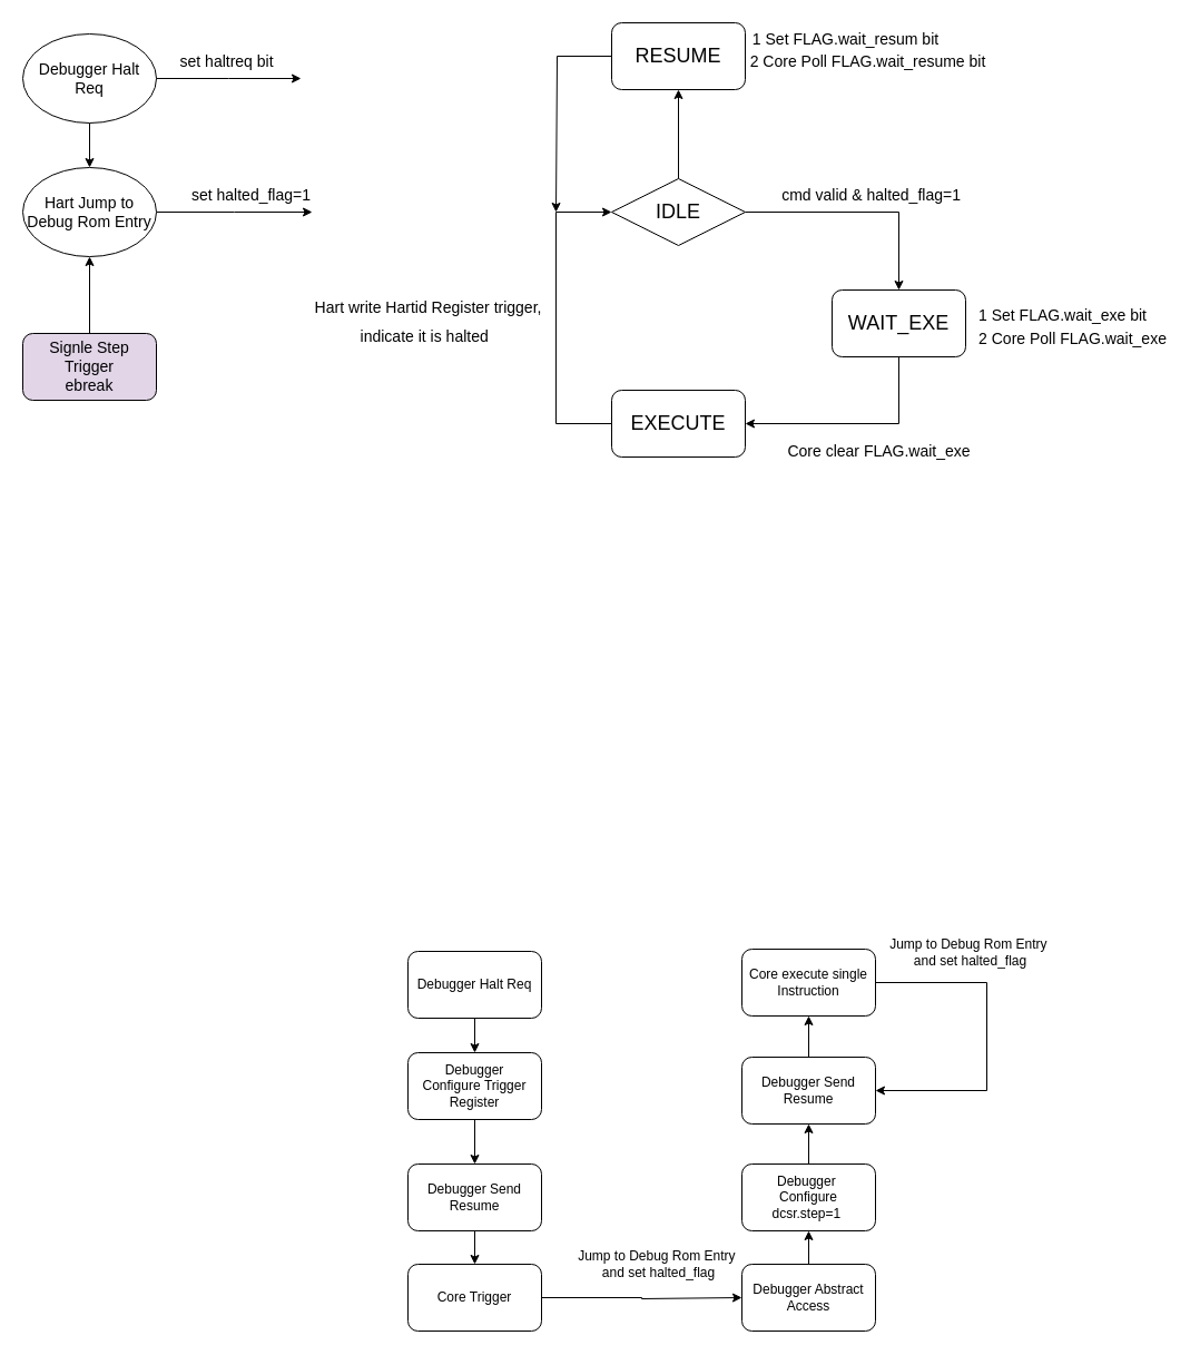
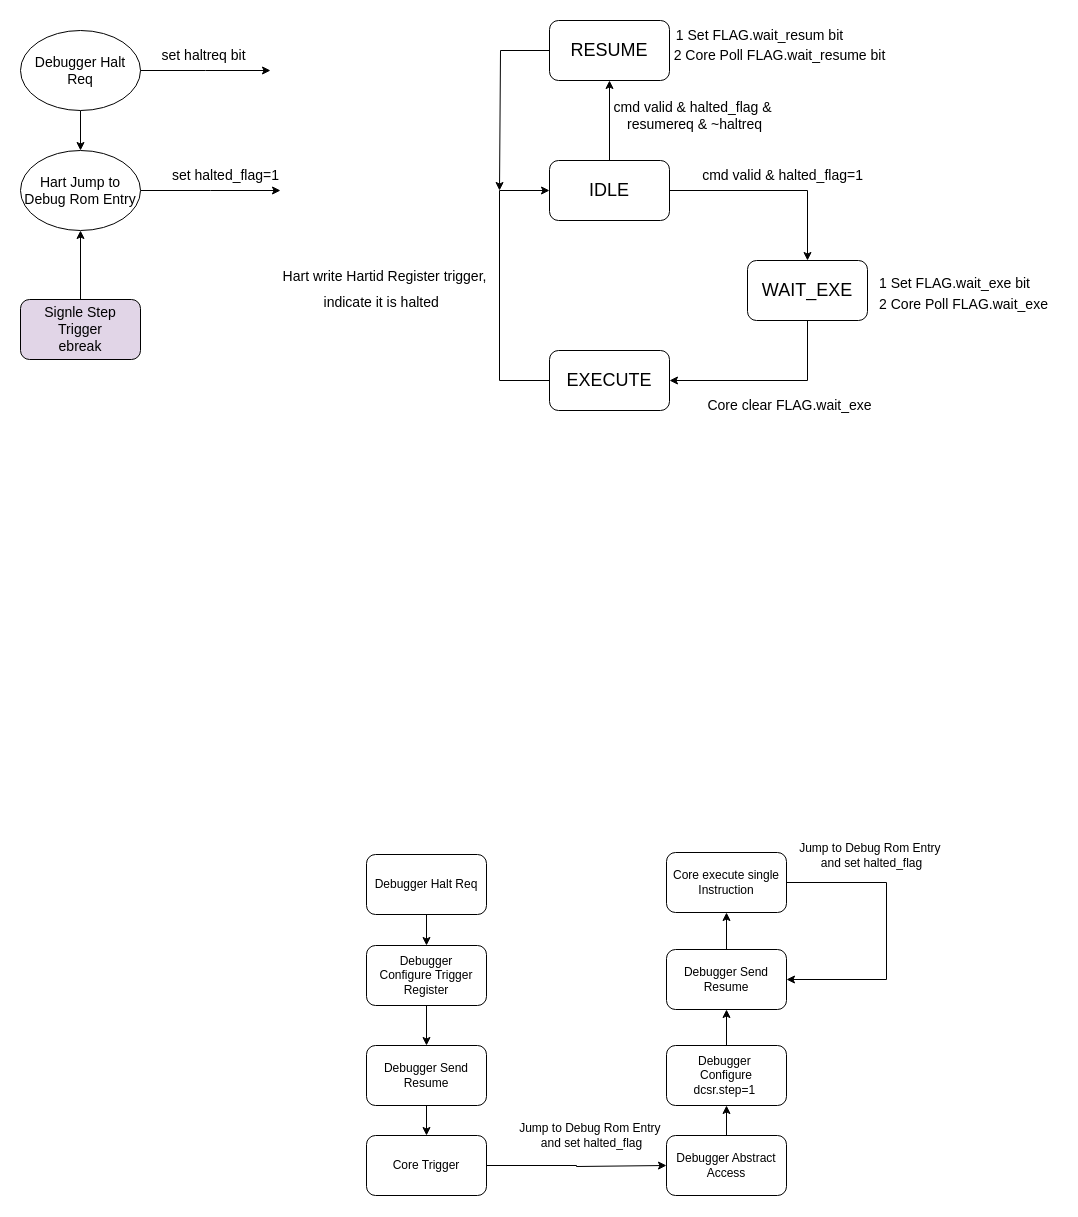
  <mxCell id="0" />
  <mxCell id="1" parent="0" />
  <mxCell id="2" style="edgeStyle=orthogonalEdgeStyle;rounded=0;orthogonalLoop=1;jettySize=auto;html=1;exitX=1;exitY=0.5;exitDx=0;exitDy=0;entryX=0.5;entryY=0;entryDx=0;entryDy=0;" edge="1" parent="1" source="4" target="6"><mxGeometry relative="1" as="geometry" /></mxCell>
  <mxCell id="3" style="edgeStyle=orthogonalEdgeStyle;rounded=0;orthogonalLoop=1;jettySize=auto;html=1;exitX=0.5;exitY=0;exitDx=0;exitDy=0;entryX=0.5;entryY=1;entryDx=0;entryDy=0;" edge="1" parent="1" source="4" target="14"><mxGeometry relative="1" as="geometry" /></mxCell>
- <mxCell id="4" value="&lt;font style=&quot;font-size: 18px;&quot;&gt;IDLE&lt;/font&gt;" style="rhombus;whiteSpace=wrap;html=1;" vertex="1" parent="1"><mxGeometry x="549" y="160" width="120" height="60" as="geometry" /></mxCell>
+ <mxCell id="4" value="&lt;font style=&quot;font-size: 18px;&quot;&gt;IDLE&lt;/font&gt;" style="rounded=1;whiteSpace=wrap;html=1;" vertex="1" parent="1"><mxGeometry x="549" y="160" width="120" height="60" as="geometry" /></mxCell>
  <mxCell id="5" style="edgeStyle=orthogonalEdgeStyle;rounded=0;orthogonalLoop=1;jettySize=auto;html=1;entryX=1;entryY=0.5;entryDx=0;entryDy=0;" edge="1" parent="1" source="6" target="9"><mxGeometry relative="1" as="geometry"><Array as="points"><mxPoint x="807" y="380" /></Array></mxGeometry></mxCell>
  <mxCell id="6" value="&lt;font style=&quot;font-size: 18px;&quot;&gt;WAIT_EXE&lt;/font&gt;" style="rounded=1;whiteSpace=wrap;html=1;" vertex="1" parent="1"><mxGeometry x="747" y="260" width="120" height="60" as="geometry" /></mxCell>
  <mxCell id="7" value="&lt;font style=&quot;font-size: 14px;&quot;&gt;cmd valid &amp;amp; halted_flag=1&amp;nbsp;&lt;/font&gt;" style="text;html=1;align=center;verticalAlign=middle;resizable=0;points=[];autosize=1;strokeColor=none;fillColor=none;" vertex="1" parent="1"><mxGeometry x="689" y="160" width="190" height="30" as="geometry" /></mxCell>
  <mxCell id="8" style="edgeStyle=orthogonalEdgeStyle;rounded=0;orthogonalLoop=1;jettySize=auto;html=1;exitX=0;exitY=0.5;exitDx=0;exitDy=0;entryX=0;entryY=0.5;entryDx=0;entryDy=0;" edge="1" parent="1" source="9" target="4"><mxGeometry relative="1" as="geometry"><mxPoint x="459" y="190" as="targetPoint" /><Array as="points"><mxPoint x="499" y="380" /><mxPoint x="499" y="190" /></Array></mxGeometry></mxCell>
  <mxCell id="9" value="&lt;span style=&quot;font-size: 18px;&quot;&gt;EXECUTE&lt;/span&gt;" style="rounded=1;whiteSpace=wrap;html=1;" vertex="1" parent="1"><mxGeometry x="549" y="350" width="120" height="60" as="geometry" /></mxCell>
  <mxCell id="10" value="&lt;font style=&quot;font-size: 14px;&quot;&gt;Core clear FLAG.wait_exe&lt;/font&gt;" style="text;html=1;align=center;verticalAlign=middle;resizable=0;points=[];autosize=1;strokeColor=none;fillColor=none;" vertex="1" parent="1"><mxGeometry x="694" y="390" width="190" height="30" as="geometry" /></mxCell>
  <mxCell id="11" value="&lt;font style=&quot;font-size: 14px;&quot;&gt;1 Set FLAG.wait_exe bit&lt;/font&gt;" style="text;html=1;align=center;verticalAlign=middle;resizable=0;points=[];autosize=1;strokeColor=none;fillColor=none;" vertex="1" parent="1"><mxGeometry x="869" y="268" width="170" height="30" as="geometry" /></mxCell>
  <mxCell id="12" value="&lt;font style=&quot;font-size: 14px;&quot;&gt;Ha&lt;/font&gt;&lt;font style=&quot;font-size: 14px;&quot;&gt;rt write Hartid Register trigger,&lt;/font&gt;&lt;div&gt;&lt;font style=&quot;&quot;&gt;&lt;font style=&quot;font-size: 14px;&quot;&gt;ind&lt;font style=&quot;&quot;&gt;icate it is halte&lt;/font&gt;d&lt;/font&gt;&lt;span style=&quot;font-size: 24px;&quot;&gt;&amp;nbsp;&lt;/span&gt;&lt;/font&gt;&lt;/div&gt;" style="text;html=1;align=center;verticalAlign=middle;resizable=0;points=[];autosize=1;strokeColor=none;fillColor=none;" vertex="1" parent="1"><mxGeometry x="269" y="260" width="230" height="60" as="geometry" /></mxCell>
  <mxCell id="13" style="edgeStyle=orthogonalEdgeStyle;rounded=0;orthogonalLoop=1;jettySize=auto;html=1;exitX=0;exitY=0.25;exitDx=0;exitDy=0;" edge="1" parent="1" source="14"><mxGeometry relative="1" as="geometry"><mxPoint x="499" y="190" as="targetPoint" /><Array as="points"><mxPoint x="549" y="50" /><mxPoint x="500" y="50" /><mxPoint x="500" y="190" /></Array></mxGeometry></mxCell>
  <mxCell id="14" value="&lt;font style=&quot;font-size: 18px;&quot;&gt;RESUME&lt;/font&gt;" style="rounded=1;whiteSpace=wrap;html=1;" vertex="1" parent="1"><mxGeometry x="549" y="20" width="120" height="60" as="geometry" /></mxCell>
  <mxCell id="15" style="edgeStyle=orthogonalEdgeStyle;rounded=0;orthogonalLoop=1;jettySize=auto;html=1;exitX=0.5;exitY=1;exitDx=0;exitDy=0;entryX=0.5;entryY=0;entryDx=0;entryDy=0;" edge="1" parent="1" source="16" target="18"><mxGeometry relative="1" as="geometry" /></mxCell>
  <mxCell id="16" value="&lt;font style=&quot;font-size: 14px;&quot;&gt;Debugger Halt Req&lt;/font&gt;" style="ellipse;whiteSpace=wrap;html=1;" vertex="1" parent="1"><mxGeometry x="20" y="30" width="120" height="80" as="geometry" /></mxCell>
  <mxCell id="17" style="edgeStyle=orthogonalEdgeStyle;rounded=0;orthogonalLoop=1;jettySize=auto;html=1;exitX=1;exitY=0.5;exitDx=0;exitDy=0;" edge="1" parent="1" source="18"><mxGeometry relative="1" as="geometry"><mxPoint x="280" y="190" as="targetPoint" /></mxGeometry></mxCell>
  <mxCell id="18" value="&lt;font style=&quot;font-size: 14px;&quot;&gt;Hart Jump to Debug Rom Entry&lt;/font&gt;" style="ellipse;whiteSpace=wrap;html=1;" vertex="1" parent="1"><mxGeometry x="20" y="150" width="120" height="80" as="geometry" /></mxCell>
  <mxCell id="19" value="&lt;font style=&quot;font-size: 14px;&quot;&gt;set halted_flag=1&lt;/font&gt;" style="text;html=1;align=center;verticalAlign=middle;resizable=0;points=[];autosize=1;strokeColor=none;fillColor=none;" vertex="1" parent="1"><mxGeometry x="160" y="160" width="130" height="30" as="geometry" /></mxCell>
  <mxCell id="20" value="&lt;font style=&quot;font-size: 14px;&quot;&gt;set haltreq bit&amp;nbsp;&lt;/font&gt;" style="text;html=1;align=center;verticalAlign=middle;resizable=0;points=[];autosize=1;strokeColor=none;fillColor=none;" vertex="1" parent="1"><mxGeometry x="150" y="40" width="110" height="30" as="geometry" /></mxCell>
  <mxCell id="21" style="edgeStyle=orthogonalEdgeStyle;rounded=0;orthogonalLoop=1;jettySize=auto;html=1;exitX=1;exitY=0.5;exitDx=0;exitDy=0;" edge="1" parent="1" source="16"><mxGeometry relative="1" as="geometry"><mxPoint x="270" y="70" as="targetPoint" /></mxGeometry></mxCell>
+ <mxCell id="22" value="&lt;font style=&quot;font-size: 14px;&quot;&gt;cmd valid &amp;amp; halted_flag &amp;amp;&amp;nbsp;&lt;/font&gt;&lt;div&gt;&lt;font style=&quot;font-size: 14px;&quot;&gt;resumereq &amp;amp; ~haltreq&lt;/font&gt;&lt;/div&gt;" style="text;html=1;align=center;verticalAlign=middle;resizable=0;points=[];autosize=1;strokeColor=none;fillColor=none;" vertex="1" parent="1"><mxGeometry x="599" y="90" width="190" height="50" as="geometry" /></mxCell>
  <mxCell id="23" value="&lt;font style=&quot;font-size: 14px;&quot;&gt;2 Core Poll FLAG.wait_exe&lt;/font&gt;" style="text;html=1;align=center;verticalAlign=middle;resizable=0;points=[];autosize=1;strokeColor=none;fillColor=none;" vertex="1" parent="1"><mxGeometry x="869" y="289" width="187" height="29" as="geometry" /></mxCell>
  <mxCell id="24" value="&lt;font style=&quot;font-size: 14px;&quot;&gt;1 Set FLAG.wait_resum bit&lt;/font&gt;" style="text;html=1;align=center;verticalAlign=middle;resizable=0;points=[];autosize=1;strokeColor=none;fillColor=none;" vertex="1" parent="1"><mxGeometry x="664" y="20" width="190" height="30" as="geometry" /></mxCell>
  <mxCell id="25" value="&lt;font style=&quot;font-size: 14px;&quot;&gt;2 Core Poll FLAG.wait_resume bit&lt;/font&gt;" style="text;html=1;align=center;verticalAlign=middle;resizable=0;points=[];autosize=1;strokeColor=none;fillColor=none;" vertex="1" parent="1"><mxGeometry x="659" y="40" width="240" height="30" as="geometry" /></mxCell>
  <mxCell id="26" style="edgeStyle=orthogonalEdgeStyle;rounded=0;orthogonalLoop=1;jettySize=auto;html=1;exitX=0.5;exitY=0;exitDx=0;exitDy=0;entryX=0.5;entryY=1;entryDx=0;entryDy=0;" edge="1" parent="1" source="27" target="18"><mxGeometry relative="1" as="geometry" /></mxCell>
  <mxCell id="27" value="&lt;span style=&quot;font-size: 14px;&quot;&gt;Signle Step&lt;/span&gt;&lt;div&gt;&lt;span style=&quot;font-size: 14px;&quot;&gt;Trigger&lt;/span&gt;&lt;/div&gt;&lt;div&gt;&lt;span style=&quot;font-size: 14px;&quot;&gt;ebreak&lt;/span&gt;&lt;/div&gt;" style="rounded=1;whiteSpace=wrap;html=1;fillColor=#e1d5e7;" vertex="1" parent="1"><mxGeometry x="20" y="299" width="120" height="60" as="geometry" /></mxCell>
  <mxCell id="28" style="edgeStyle=orthogonalEdgeStyle;rounded=0;orthogonalLoop=1;jettySize=auto;html=1;exitX=0.5;exitY=1;exitDx=0;exitDy=0;entryX=0.5;entryY=0;entryDx=0;entryDy=0;" edge="1" parent="1" source="29" target="31"><mxGeometry relative="1" as="geometry" /></mxCell>
  <mxCell id="29" value="Debugger Halt Req" style="rounded=1;whiteSpace=wrap;html=1;" vertex="1" parent="1"><mxGeometry x="366" y="854" width="120" height="60" as="geometry" /></mxCell>
  <mxCell id="30" style="edgeStyle=orthogonalEdgeStyle;rounded=0;orthogonalLoop=1;jettySize=auto;html=1;exitX=0.5;exitY=1;exitDx=0;exitDy=0;entryX=0.5;entryY=0;entryDx=0;entryDy=0;" edge="1" parent="1" source="31" target="33"><mxGeometry relative="1" as="geometry" /></mxCell>
  <mxCell id="31" value="Debugger C&lt;span style=&quot;white-space: pre;&quot; data-slate-fragment=&quot;JTVCJTdCJTIydHlwZSUyMiUzQSUyMnBhcmFncmFwaCUyMiUyQyUyMmNoaWxkcmVuJTIyJTNBJTVCJTdCJTIydGV4dCUyMiUzQSUyMmNvbmZpZ3VyZSUyMiU3RCU1RCU3RCU1RA==&quot;&gt;onfigure&lt;/span&gt;&amp;nbsp;Trigger Register" style="rounded=1;whiteSpace=wrap;html=1;" vertex="1" parent="1"><mxGeometry x="366" y="945" width="120" height="60" as="geometry" /></mxCell>
  <mxCell id="32" style="edgeStyle=orthogonalEdgeStyle;rounded=0;orthogonalLoop=1;jettySize=auto;html=1;exitX=0.5;exitY=1;exitDx=0;exitDy=0;" edge="1" parent="1" source="33" target="35"><mxGeometry relative="1" as="geometry" /></mxCell>
  <mxCell id="33" value="Debugger Send Resume" style="rounded=1;whiteSpace=wrap;html=1;" vertex="1" parent="1"><mxGeometry x="366" y="1045" width="120" height="60" as="geometry" /></mxCell>
  <mxCell id="34" style="edgeStyle=orthogonalEdgeStyle;rounded=0;orthogonalLoop=1;jettySize=auto;html=1;exitX=1;exitY=0.5;exitDx=0;exitDy=0;entryX=0;entryY=0.5;entryDx=0;entryDy=0;" edge="1" parent="1" source="35" target="38"><mxGeometry relative="1" as="geometry"><mxPoint x="706" y="1165" as="targetPoint" /><Array as="points"><mxPoint x="576" y="1165" /><mxPoint x="726" y="1166" /></Array></mxGeometry></mxCell>
  <mxCell id="35" value="Core Trigger" style="rounded=1;whiteSpace=wrap;html=1;" vertex="1" parent="1"><mxGeometry x="366" y="1135" width="120" height="60" as="geometry" /></mxCell>
  <mxCell id="36" value="Jump to Debug Rom Entry&amp;nbsp;&lt;div&gt;and&amp;nbsp;&lt;span style=&quot;background-color: initial;&quot;&gt;set halted_flag&lt;/span&gt;&lt;/div&gt;" style="text;html=1;align=center;verticalAlign=middle;resizable=0;points=[];autosize=1;strokeColor=none;fillColor=none;" vertex="1" parent="1"><mxGeometry x="506" y="1115" width="170" height="40" as="geometry" /></mxCell>
  <mxCell id="37" style="edgeStyle=orthogonalEdgeStyle;rounded=0;orthogonalLoop=1;jettySize=auto;html=1;exitX=0.5;exitY=0;exitDx=0;exitDy=0;entryX=0.5;entryY=1;entryDx=0;entryDy=0;" edge="1" parent="1" source="38" target="40"><mxGeometry relative="1" as="geometry" /></mxCell>
  <mxCell id="38" value="Debugger Abstract Access" style="rounded=1;whiteSpace=wrap;html=1;" vertex="1" parent="1"><mxGeometry x="666" y="1135" width="120" height="60" as="geometry" /></mxCell>
  <mxCell id="39" style="edgeStyle=orthogonalEdgeStyle;rounded=0;orthogonalLoop=1;jettySize=auto;html=1;exitX=0.5;exitY=0;exitDx=0;exitDy=0;entryX=0.5;entryY=1;entryDx=0;entryDy=0;" edge="1" parent="1" source="40" target="42"><mxGeometry relative="1" as="geometry" /></mxCell>
  <mxCell id="40" value="Debugger&amp;nbsp;&lt;div&gt;Configure dcsr.step=1&amp;nbsp;&lt;/div&gt;" style="rounded=1;whiteSpace=wrap;html=1;" vertex="1" parent="1"><mxGeometry x="666" y="1045" width="120" height="60" as="geometry" /></mxCell>
  <mxCell id="41" style="edgeStyle=orthogonalEdgeStyle;rounded=0;orthogonalLoop=1;jettySize=auto;html=1;exitX=0.5;exitY=0;exitDx=0;exitDy=0;entryX=0.5;entryY=1;entryDx=0;entryDy=0;" edge="1" parent="1" source="42" target="44"><mxGeometry relative="1" as="geometry" /></mxCell>
  <mxCell id="42" value="Debugger Send&lt;div&gt;Resume&lt;/div&gt;" style="rounded=1;whiteSpace=wrap;html=1;" vertex="1" parent="1"><mxGeometry x="666" y="949" width="120" height="60" as="geometry" /></mxCell>
  <mxCell id="43" style="edgeStyle=orthogonalEdgeStyle;rounded=0;orthogonalLoop=1;jettySize=auto;html=1;exitX=1;exitY=0.5;exitDx=0;exitDy=0;entryX=1;entryY=0.5;entryDx=0;entryDy=0;" edge="1" parent="1" source="44" target="42"><mxGeometry relative="1" as="geometry"><mxPoint x="846" y="975" as="targetPoint" /><Array as="points"><mxPoint x="886" y="882" /><mxPoint x="886" y="979" /></Array></mxGeometry></mxCell>
  <mxCell id="44" value="Core execute single Instruction" style="rounded=1;whiteSpace=wrap;html=1;" vertex="1" parent="1"><mxGeometry x="666" y="852" width="120" height="60" as="geometry" /></mxCell>
  <mxCell id="45" value="Jump to Debug Rom Entry&amp;nbsp;&lt;div&gt;and&amp;nbsp;&lt;span style=&quot;background-color: initial;&quot;&gt;set halted_flag&lt;/span&gt;&lt;/div&gt;" style="text;html=1;align=center;verticalAlign=middle;resizable=0;points=[];autosize=1;strokeColor=none;fillColor=none;" vertex="1" parent="1"><mxGeometry x="786" y="835" width="170" height="40" as="geometry" /></mxCell>
